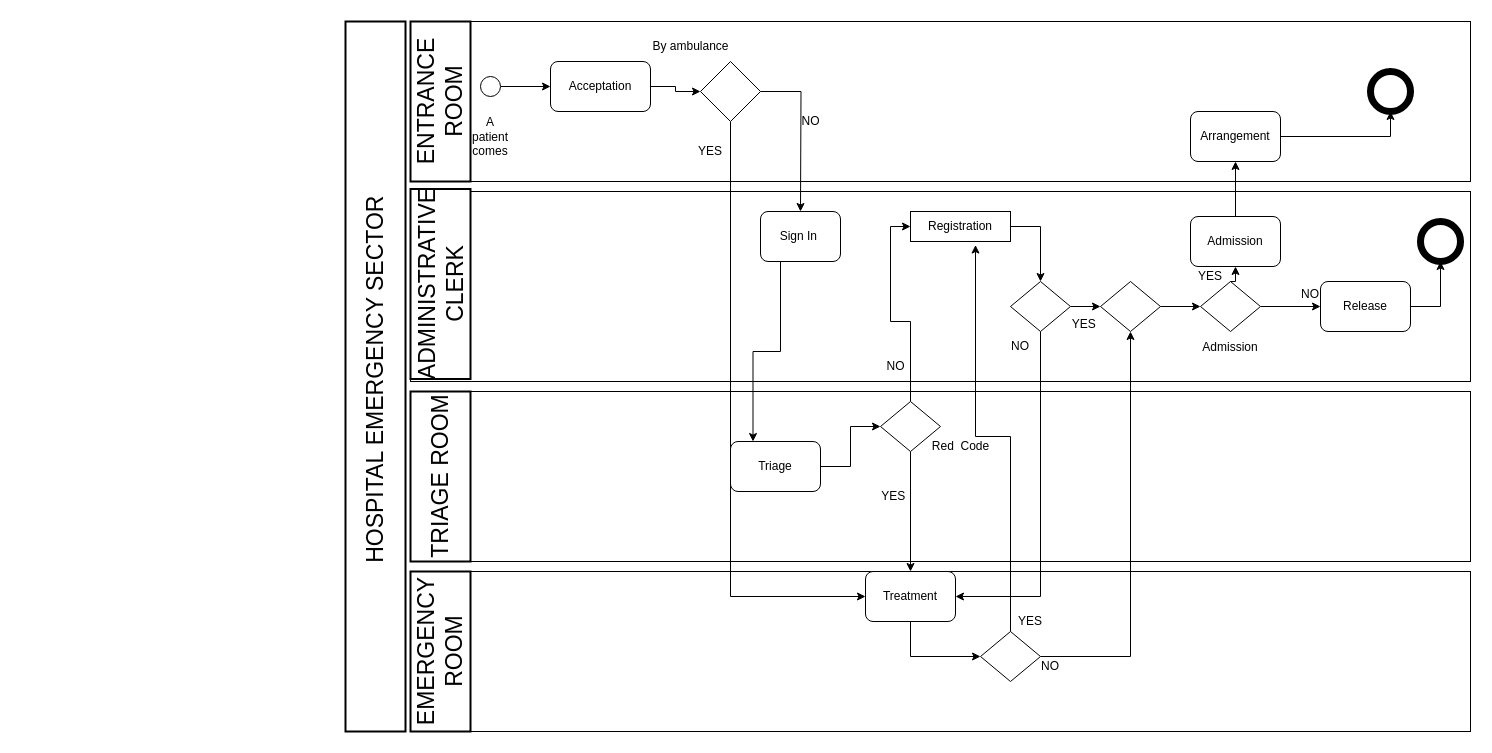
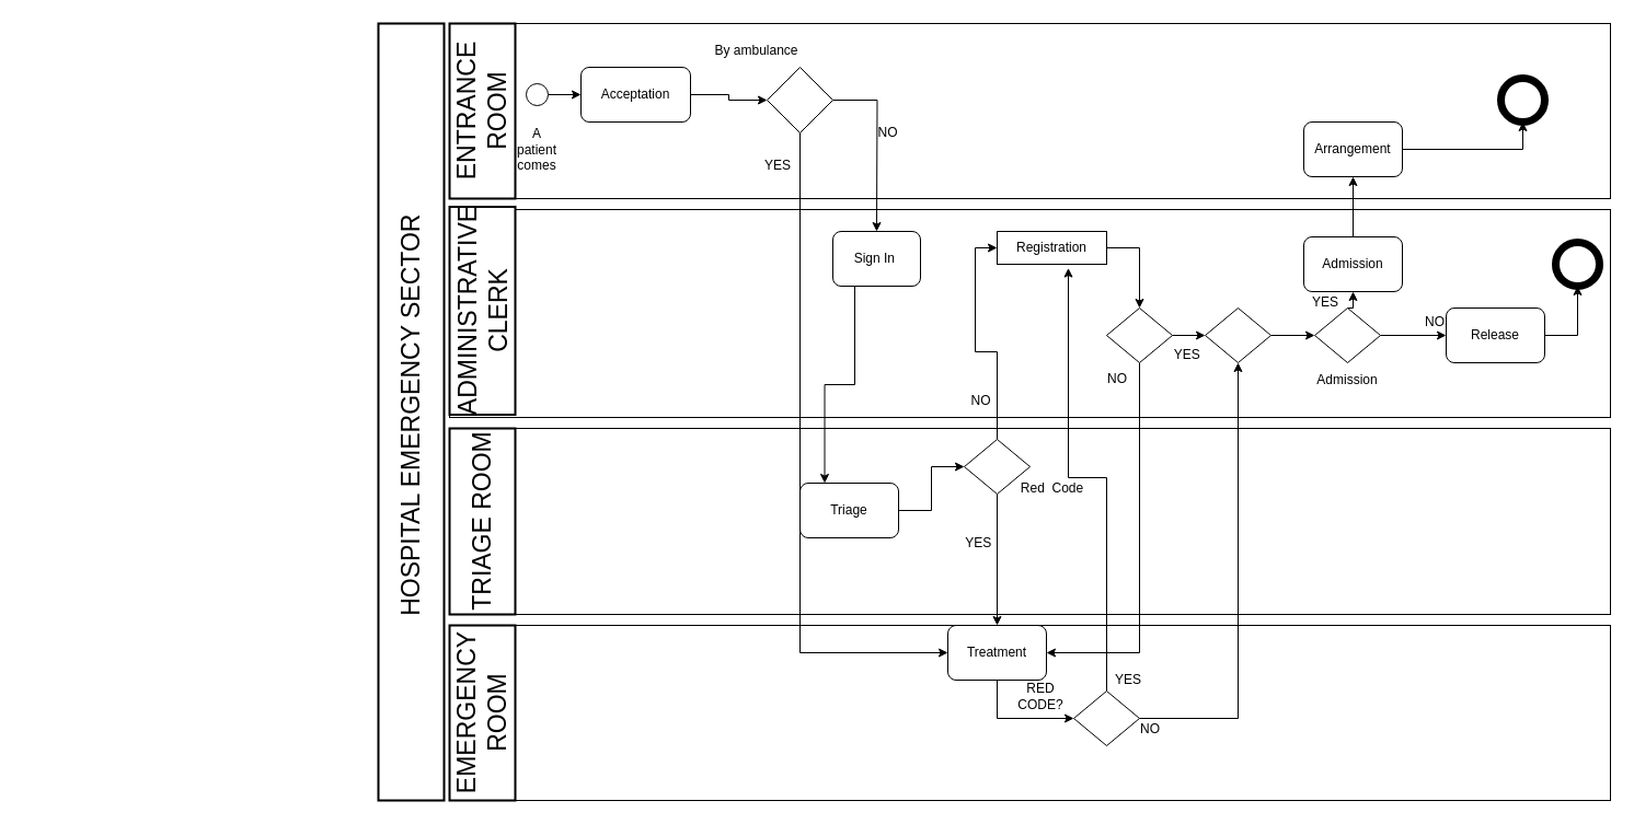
  <mxCell id="0" />
  <mxCell id="1" parent="0" />
  <mxCell id="2" value="" style="rounded=0;whiteSpace=wrap;html=1;align=left;" vertex="1" parent="1"><mxGeometry x="410" y="20" width="1060" height="160" as="geometry" /></mxCell>
  <mxCell id="3" value="" style="rounded=0;whiteSpace=wrap;html=1;" vertex="1" parent="1"><mxGeometry x="410" y="190" width="1060" height="190" as="geometry" /></mxCell>
  <mxCell id="4" value="" style="rounded=0;whiteSpace=wrap;html=1;" vertex="1" parent="1"><mxGeometry x="410" y="390" width="1060" height="170" as="geometry" /></mxCell>
  <mxCell id="5" value="" style="rounded=0;whiteSpace=wrap;html=1;" vertex="1" parent="1"><mxGeometry x="410" y="570" width="1060" height="160" as="geometry" /></mxCell>
  <mxCell id="6" style="edgeStyle=orthogonalEdgeStyle;rounded=0;orthogonalLoop=1;jettySize=auto;html=1;exitX=1;exitY=0.5;exitDx=0;exitDy=0;entryX=0;entryY=0.5;entryDx=0;entryDy=0;" edge="1" parent="1" source="7" target="12"><mxGeometry relative="1" as="geometry" /></mxCell>
- <mxCell id="7" value="Acceptation" style="rounded=1;whiteSpace=wrap;html=1;" vertex="1" parent="1"><mxGeometry x="550" y="60" width="100" height="50" as="geometry" /></mxCell>
+ <mxCell id="7" value="Acceptation" style="rounded=1;whiteSpace=wrap;html=1;" vertex="1" parent="1"><mxGeometry x="530" y="60" width="100" height="50" as="geometry" /></mxCell>
  <mxCell id="8" style="edgeStyle=orthogonalEdgeStyle;rounded=0;orthogonalLoop=1;jettySize=auto;html=1;exitX=1;exitY=0.5;exitDx=0;exitDy=0;entryX=0;entryY=0.5;entryDx=0;entryDy=0;" edge="1" parent="1" source="9" target="7"><mxGeometry relative="1" as="geometry" /></mxCell>
  <mxCell id="9" value="&lt;br&gt;&lt;br&gt;&lt;br&gt;&lt;br&gt;&lt;br&gt;&lt;br&gt;&lt;br&gt;&lt;br&gt;A patient comes&lt;br&gt;&amp;nbsp;" style="ellipse;whiteSpace=wrap;html=1;aspect=fixed;" vertex="1" parent="1"><mxGeometry x="480" y="75" width="20" height="20" as="geometry" /></mxCell>
  <mxCell id="10" style="edgeStyle=orthogonalEdgeStyle;rounded=0;orthogonalLoop=1;jettySize=auto;html=1;exitX=1;exitY=0.5;exitDx=0;exitDy=0;entryX=0.5;entryY=0;entryDx=0;entryDy=0;" edge="1" parent="1" source="12"><mxGeometry relative="1" as="geometry"><mxPoint x="800" y="210" as="targetPoint" /></mxGeometry></mxCell>
  <mxCell id="11" style="edgeStyle=orthogonalEdgeStyle;rounded=0;orthogonalLoop=1;jettySize=auto;html=1;exitX=0.5;exitY=1;exitDx=0;exitDy=0;entryX=0;entryY=0.5;entryDx=0;entryDy=0;" edge="1" parent="1" source="12" target="47"><mxGeometry relative="1" as="geometry" /></mxCell>
  <mxCell id="12" value="" style="rhombus;whiteSpace=wrap;html=1;" vertex="1" parent="1"><mxGeometry x="700" y="60" width="60" height="60" as="geometry" /></mxCell>
  <mxCell id="13" value="By ambulance" style="text;html=1;align=center;verticalAlign=middle;resizable=1;points=[];autosize=2;strokeColor=none;fillColor=none;movable=1;rotatable=1;deletable=1;editable=1;connectable=1;" vertex="1" parent="1"><mxGeometry x="640" y="30" width="100" height="30" as="geometry" /></mxCell>
  <mxCell id="14" style="edgeStyle=orthogonalEdgeStyle;rounded=0;orthogonalLoop=1;jettySize=auto;html=1;exitX=0.25;exitY=1;exitDx=0;exitDy=0;entryX=0.25;entryY=0;entryDx=0;entryDy=0;" edge="1" parent="1" source="15" target="18"><mxGeometry relative="1" as="geometry" /></mxCell>
  <mxCell id="15" value="Sign In&amp;nbsp;" style="rounded=1;whiteSpace=wrap;html=1;" vertex="1" parent="1"><mxGeometry x="760" y="210" width="80" height="50" as="geometry" /></mxCell>
  <mxCell id="16" value="NO&lt;br&gt;" style="text;html=1;align=center;verticalAlign=middle;resizable=0;points=[];autosize=1;strokeColor=none;fillColor=none;" vertex="1" parent="1"><mxGeometry x="790" y="105" width="40" height="30" as="geometry" /></mxCell>
  <mxCell id="17" style="edgeStyle=orthogonalEdgeStyle;rounded=0;orthogonalLoop=1;jettySize=auto;html=1;exitX=1;exitY=0.5;exitDx=0;exitDy=0;entryX=0;entryY=0.5;entryDx=0;entryDy=0;" edge="1" parent="1" source="18" target="21"><mxGeometry relative="1" as="geometry" /></mxCell>
  <mxCell id="18" value="Triage" style="rounded=1;whiteSpace=wrap;html=1;" vertex="1" parent="1"><mxGeometry x="730" y="440" width="90" height="50" as="geometry" /></mxCell>
  <mxCell id="19" style="edgeStyle=orthogonalEdgeStyle;rounded=0;orthogonalLoop=1;jettySize=auto;html=1;exitX=0.5;exitY=1;exitDx=0;exitDy=0;entryX=0.5;entryY=0;entryDx=0;entryDy=0;" edge="1" parent="1" source="21" target="47"><mxGeometry relative="1" as="geometry" /></mxCell>
  <mxCell id="20" style="edgeStyle=orthogonalEdgeStyle;rounded=0;orthogonalLoop=1;jettySize=auto;html=1;exitX=0.5;exitY=0;exitDx=0;exitDy=0;entryX=0;entryY=0.5;entryDx=0;entryDy=0;fontSize=23;" edge="1" parent="1" source="21" target="24"><mxGeometry relative="1" as="geometry" /></mxCell>
  <mxCell id="21" value="" style="rhombus;whiteSpace=wrap;html=1;" vertex="1" parent="1"><mxGeometry x="880" y="400" width="60" height="50" as="geometry" /></mxCell>
  <mxCell id="22" value="Red&amp;nbsp; Code" style="text;html=1;align=center;verticalAlign=middle;resizable=0;points=[];autosize=1;strokeColor=none;fillColor=none;" vertex="1" parent="1"><mxGeometry x="920" y="430" width="80" height="30" as="geometry" /></mxCell>
  <mxCell id="23" style="edgeStyle=orthogonalEdgeStyle;rounded=0;orthogonalLoop=1;jettySize=auto;html=1;exitX=1;exitY=0.5;exitDx=0;exitDy=0;entryX=0.5;entryY=0;entryDx=0;entryDy=0;" edge="1" parent="1" source="24" target="27"><mxGeometry relative="1" as="geometry" /></mxCell>
  <mxCell id="24" value="Registration" style="whiteSpace=wrap;html=1;rounded=0;" vertex="1" parent="1"><mxGeometry x="910" y="210" width="100" height="30" as="geometry" /></mxCell>
  <mxCell id="25" style="edgeStyle=orthogonalEdgeStyle;rounded=0;orthogonalLoop=1;jettySize=auto;html=1;exitX=1;exitY=0.5;exitDx=0;exitDy=0;entryX=0;entryY=0.5;entryDx=0;entryDy=0;" edge="1" parent="1" source="27"><mxGeometry relative="1" as="geometry"><mxPoint x="1100" y="305" as="targetPoint" /></mxGeometry></mxCell>
  <mxCell id="26" style="edgeStyle=orthogonalEdgeStyle;rounded=0;orthogonalLoop=1;jettySize=auto;html=1;exitX=0.5;exitY=1;exitDx=0;exitDy=0;entryX=1;entryY=0.5;entryDx=0;entryDy=0;" edge="1" parent="1" source="27" target="47"><mxGeometry relative="1" as="geometry" /></mxCell>
  <mxCell id="27" value="" style="rhombus;whiteSpace=wrap;html=1;" vertex="1" parent="1"><mxGeometry x="1010" y="280" width="60" height="50" as="geometry" /></mxCell>
  <mxCell id="28" value="YES&amp;nbsp;" style="text;html=1;align=center;verticalAlign=middle;resizable=0;points=[];autosize=1;strokeColor=none;fillColor=none;" vertex="1" parent="1"><mxGeometry x="1060" y="307.5" width="50" height="30" as="geometry" /></mxCell>
  <mxCell id="29" style="edgeStyle=orthogonalEdgeStyle;rounded=0;orthogonalLoop=1;jettySize=auto;html=1;exitX=1;exitY=0.5;exitDx=0;exitDy=0;entryX=0;entryY=0.5;entryDx=0;entryDy=0;" edge="1" parent="1" source="30" target="33"><mxGeometry relative="1" as="geometry" /></mxCell>
  <mxCell id="30" value="" style="rhombus;whiteSpace=wrap;html=1;" vertex="1" parent="1"><mxGeometry x="1100" y="280" width="60" height="50" as="geometry" /></mxCell>
  <mxCell id="31" style="edgeStyle=orthogonalEdgeStyle;rounded=0;orthogonalLoop=1;jettySize=auto;html=1;exitX=1;exitY=0.5;exitDx=0;exitDy=0;" edge="1" parent="1" source="33" target="35"><mxGeometry relative="1" as="geometry" /></mxCell>
  <mxCell id="32" style="edgeStyle=orthogonalEdgeStyle;rounded=0;orthogonalLoop=1;jettySize=auto;html=1;exitX=0.5;exitY=0;exitDx=0;exitDy=0;entryX=0.5;entryY=1;entryDx=0;entryDy=0;" edge="1" parent="1" source="33" target="40"><mxGeometry relative="1" as="geometry" /></mxCell>
  <mxCell id="33" value="" style="rhombus;whiteSpace=wrap;html=1;" vertex="1" parent="1"><mxGeometry x="1200" y="280" width="60" height="50" as="geometry" /></mxCell>
  <mxCell id="34" style="edgeStyle=orthogonalEdgeStyle;rounded=0;orthogonalLoop=1;jettySize=auto;html=1;exitX=1;exitY=0.5;exitDx=0;exitDy=0;entryX=0.5;entryY=1;entryDx=0;entryDy=0;" edge="1" parent="1" source="35" target="36"><mxGeometry relative="1" as="geometry" /></mxCell>
  <mxCell id="35" value="Release" style="rounded=1;whiteSpace=wrap;html=1;" vertex="1" parent="1"><mxGeometry x="1320" y="280" width="90" height="50" as="geometry" /></mxCell>
  <mxCell id="36" value="" style="ellipse;whiteSpace=wrap;html=1;aspect=fixed;strokeWidth=7;" vertex="1" parent="1"><mxGeometry x="1420" y="220" width="40" height="40" as="geometry" /></mxCell>
  <mxCell id="37" value="Admission" style="text;html=1;strokeColor=none;fillColor=none;align=center;verticalAlign=middle;whiteSpace=wrap;rounded=0;strokeWidth=7;" vertex="1" parent="1"><mxGeometry x="1200" y="331" width="60" height="30" as="geometry" /></mxCell>
  <mxCell id="38" value="NO" style="text;html=1;strokeColor=none;fillColor=none;align=center;verticalAlign=middle;whiteSpace=wrap;rounded=0;strokeWidth=7;" vertex="1" parent="1"><mxGeometry x="1280" y="277.5" width="60" height="30" as="geometry" /></mxCell>
  <mxCell id="39" style="edgeStyle=orthogonalEdgeStyle;rounded=0;orthogonalLoop=1;jettySize=auto;html=1;exitX=0.5;exitY=0;exitDx=0;exitDy=0;entryX=0.5;entryY=1;entryDx=0;entryDy=0;" edge="1" parent="1" source="40" target="42"><mxGeometry relative="1" as="geometry" /></mxCell>
  <mxCell id="40" value="Admission" style="rounded=1;whiteSpace=wrap;html=1;" vertex="1" parent="1"><mxGeometry x="1190" y="215" width="90" height="50" as="geometry" /></mxCell>
  <mxCell id="41" style="edgeStyle=orthogonalEdgeStyle;rounded=0;orthogonalLoop=1;jettySize=auto;html=1;exitX=1;exitY=0.5;exitDx=0;exitDy=0;entryX=0.5;entryY=1;entryDx=0;entryDy=0;" edge="1" parent="1" source="42" target="43"><mxGeometry relative="1" as="geometry" /></mxCell>
  <mxCell id="42" value="Arrangement" style="rounded=1;whiteSpace=wrap;html=1;" vertex="1" parent="1"><mxGeometry x="1190" y="110" width="90" height="50" as="geometry" /></mxCell>
  <mxCell id="43" value="" style="ellipse;whiteSpace=wrap;html=1;aspect=fixed;strokeWidth=7;" vertex="1" parent="1"><mxGeometry x="1370" y="70" width="40" height="40" as="geometry" /></mxCell>
  <mxCell id="44" value="YES" style="text;html=1;strokeColor=none;fillColor=none;align=center;verticalAlign=middle;whiteSpace=wrap;rounded=0;strokeWidth=7;" vertex="1" parent="1"><mxGeometry x="680" y="135" width="60" height="30" as="geometry" /></mxCell>
  <mxCell id="45" value="YES" style="text;html=1;strokeColor=none;fillColor=none;align=center;verticalAlign=middle;whiteSpace=wrap;rounded=0;strokeWidth=7;" vertex="1" parent="1"><mxGeometry x="1180" y="260" width="60" height="30" as="geometry" /></mxCell>
  <mxCell id="46" style="edgeStyle=orthogonalEdgeStyle;rounded=0;orthogonalLoop=1;jettySize=auto;html=1;exitX=0.5;exitY=1;exitDx=0;exitDy=0;entryX=0;entryY=0.5;entryDx=0;entryDy=0;" edge="1" parent="1" source="47" target="52"><mxGeometry relative="1" as="geometry" /></mxCell>
  <mxCell id="47" value="Treatment" style="rounded=1;whiteSpace=wrap;html=1;" vertex="1" parent="1"><mxGeometry x="865" y="570" width="90" height="50" as="geometry" /></mxCell>
  <mxCell id="48" value="YES&amp;nbsp;" style="text;html=1;strokeColor=none;fillColor=none;align=center;verticalAlign=middle;whiteSpace=wrap;rounded=0;strokeWidth=7;" vertex="1" parent="1"><mxGeometry x="865" y="480" width="60" height="30" as="geometry" /></mxCell>
  <mxCell id="49" value="NO" style="text;html=1;strokeColor=none;fillColor=none;align=center;verticalAlign=middle;whiteSpace=wrap;rounded=0;strokeWidth=7;" vertex="1" parent="1"><mxGeometry x="990" y="330" width="60" height="30" as="geometry" /></mxCell>
  <mxCell id="50" style="edgeStyle=orthogonalEdgeStyle;rounded=0;orthogonalLoop=1;jettySize=auto;html=1;exitX=0.5;exitY=0;exitDx=0;exitDy=0;entryX=0.65;entryY=1.117;entryDx=0;entryDy=0;entryPerimeter=0;" edge="1" parent="1" source="52" target="24"><mxGeometry relative="1" as="geometry" /></mxCell>
  <mxCell id="51" style="edgeStyle=orthogonalEdgeStyle;rounded=0;orthogonalLoop=1;jettySize=auto;html=1;exitX=1;exitY=0.5;exitDx=0;exitDy=0;entryX=0.5;entryY=1;entryDx=0;entryDy=0;" edge="1" parent="1" source="52" target="30"><mxGeometry relative="1" as="geometry" /></mxCell>
  <mxCell id="52" value="" style="rhombus;whiteSpace=wrap;html=1;" vertex="1" parent="1"><mxGeometry x="980" y="630" width="60" height="50" as="geometry" /></mxCell>
+ <mxCell id="53" value="RED CODE?" style="text;html=1;strokeColor=none;fillColor=none;align=center;verticalAlign=middle;whiteSpace=wrap;rounded=0;strokeWidth=7;" vertex="1" parent="1"><mxGeometry x="920" y="620" width="60" height="30" as="geometry" /></mxCell>
  <mxCell id="54" value="YES" style="text;html=1;strokeColor=none;fillColor=none;align=center;verticalAlign=middle;whiteSpace=wrap;rounded=0;strokeWidth=7;" vertex="1" parent="1"><mxGeometry x="1000" y="605" width="60" height="30" as="geometry" /></mxCell>
  <mxCell id="55" value="NO" style="text;html=1;strokeColor=none;fillColor=none;align=center;verticalAlign=middle;whiteSpace=wrap;rounded=0;strokeWidth=7;" vertex="1" parent="1"><mxGeometry x="1020" y="650" width="60" height="30" as="geometry" /></mxCell>
  <mxCell id="56" value="EMERGENCY ROOM&lt;br&gt;" style="rounded=0;whiteSpace=wrap;html=1;strokeWidth=2;fontSize=23;rotation=-90;" vertex="1" parent="1"><mxGeometry x="360" y="620" width="160" height="60" as="geometry" /></mxCell>
  <mxCell id="57" value="TRIAGE ROOM" style="rounded=0;whiteSpace=wrap;html=1;strokeWidth=2;fontSize=23;rotation=-90;" vertex="1" parent="1"><mxGeometry x="355" y="445" width="170" height="60" as="geometry" /></mxCell>
  <mxCell id="58" value="ADMINISTRATIVE CLERK" style="rounded=0;whiteSpace=wrap;html=1;strokeWidth=2;fontSize=23;rotation=-90;" vertex="1" parent="1"><mxGeometry x="345" y="252.5" width="190" height="60" as="geometry" /></mxCell>
  <mxCell id="59" value="ENTRANCE ROOM" style="rounded=0;whiteSpace=wrap;html=1;strokeWidth=2;fontSize=23;rotation=-90;" vertex="1" parent="1"><mxGeometry x="360" y="70" width="160" height="60" as="geometry" /></mxCell>
  <mxCell id="60" value="NO" style="text;html=1;align=center;verticalAlign=middle;resizable=0;points=[];autosize=1;strokeColor=none;fillColor=none;" vertex="1" parent="1"><mxGeometry x="875" y="350" width="40" height="30" as="geometry" /></mxCell>
  <mxCell id="61" value="HOSPITAL EMERGENCY SECTOR&amp;nbsp;" style="rounded=0;whiteSpace=wrap;html=1;strokeWidth=2;fontSize=23;rotation=-90;" vertex="1" parent="1"><mxGeometry x="20" y="345" width="710" height="60" as="geometry" /></mxCell>
